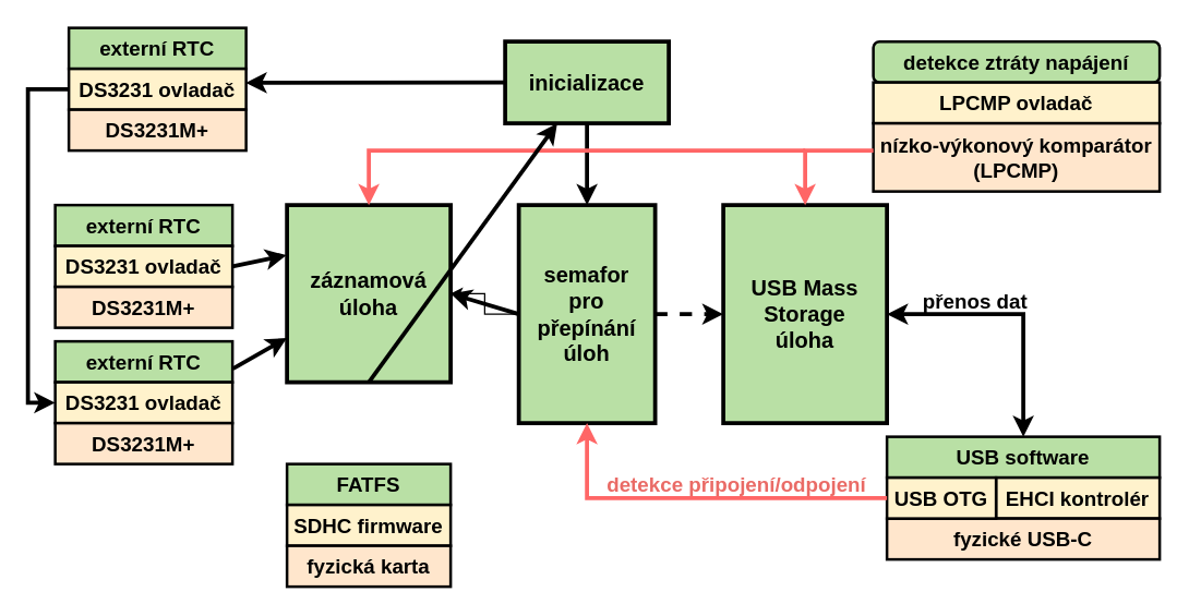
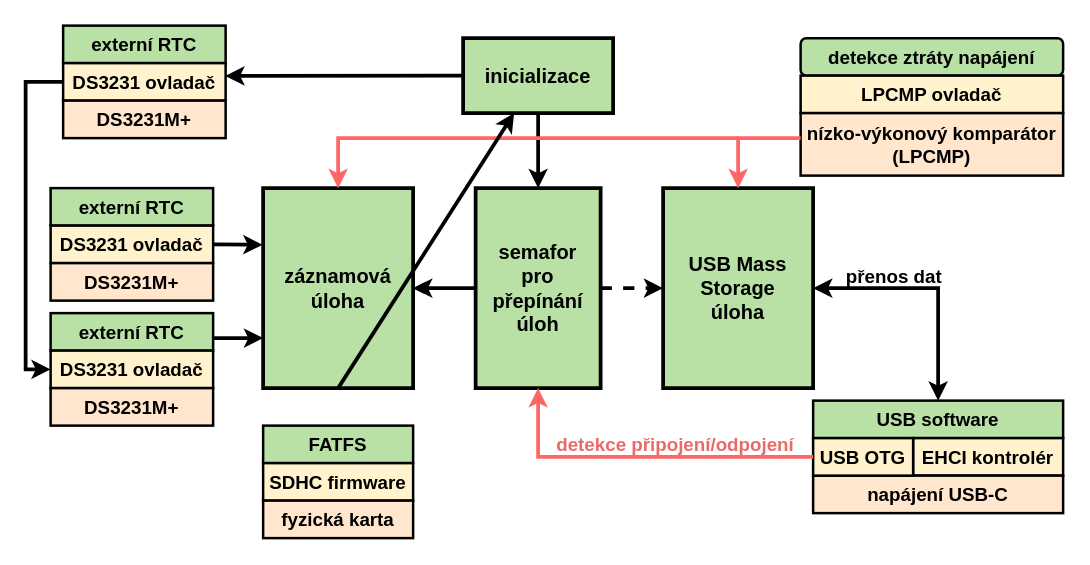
  <mxCell id="0" />
  <mxCell id="1" parent="0" />
  <mxCell id="2" value="&lt;b&gt;&lt;font style=&quot;font-size: 16px;&quot;&gt;inicializace&lt;/font&gt;&lt;/b&gt;" style="rounded=0;whiteSpace=wrap;html=1;strokeWidth=3;fillColor=#B9E0A5;" vertex="1" parent="1"><mxGeometry x="370" y="30" width="120" height="60" as="geometry" /></mxCell>
  <mxCell id="3" value="" style="edgeStyle=orthogonalEdgeStyle;rounded=0;orthogonalLoop=1;jettySize=auto;html=1;" edge="1" parent="1" source="4" target="6"><mxGeometry relative="1" as="geometry" /></mxCell>
  <mxCell id="4" value="&lt;b&gt;&lt;font style=&quot;font-size: 16px;&quot;&gt;semafor&lt;/font&gt;&lt;/b&gt;&lt;div&gt;&lt;b&gt;&lt;font style=&quot;font-size: 16px;&quot;&gt;pro&lt;/font&gt;&lt;/b&gt;&lt;/div&gt;&lt;div&gt;&lt;b&gt;&lt;font style=&quot;font-size: 16px;&quot;&gt;přepínání&lt;/font&gt;&lt;/b&gt;&lt;/div&gt;&lt;div&gt;&lt;b&gt;&lt;font style=&quot;font-size: 16px;&quot;&gt;úloh&lt;/font&gt;&lt;/b&gt;&lt;/div&gt;" style="rounded=0;whiteSpace=wrap;html=1;strokeWidth=3;fillColor=#B9E0A5;" vertex="1" parent="1"><mxGeometry x="380" y="150" width="100" height="160" as="geometry" /></mxCell>
  <mxCell id="5" value="" style="endArrow=classic;html=1;rounded=0;exitX=0.5;exitY=1;exitDx=0;exitDy=0;entryX=0.5;entryY=0;entryDx=0;entryDy=0;strokeWidth=3;" edge="1" parent="1" source="2" target="4"><mxGeometry width="50" height="50" relative="1" as="geometry"><mxPoint x="380" y="180" as="sourcePoint" /><mxPoint x="430" y="130" as="targetPoint" /></mxGeometry></mxCell>
- <mxCell id="6" value="&lt;b&gt;&lt;font style=&quot;font-size: 16px;&quot;&gt;záznamová&lt;/font&gt;&lt;/b&gt;&lt;div&gt;&lt;b&gt;&lt;font style=&quot;font-size: 16px;&quot;&gt;úloha&lt;/font&gt;&lt;/b&gt;&lt;/div&gt;" style="rounded=0;whiteSpace=wrap;html=1;strokeWidth=3;fillColor=#B9E0A5;" vertex="1" parent="1"><mxGeometry x="210" y="150" width="120" height="130" as="geometry" /></mxCell>
+ <mxCell id="6" value="&lt;b&gt;&lt;font style=&quot;font-size: 16px;&quot;&gt;záznamová&lt;/font&gt;&lt;/b&gt;&lt;div&gt;&lt;b&gt;&lt;font style=&quot;font-size: 16px;&quot;&gt;úloha&lt;/font&gt;&lt;/b&gt;&lt;/div&gt;" style="rounded=0;whiteSpace=wrap;html=1;strokeWidth=3;fillColor=#B9E0A5;" vertex="1" parent="1"><mxGeometry x="210" y="150" width="120" height="160" as="geometry" /></mxCell>
  <mxCell id="7" value="&lt;b&gt;&lt;font style=&quot;font-size: 16px;&quot;&gt;USB Mass&lt;/font&gt;&lt;/b&gt;&lt;div&gt;&lt;b&gt;&lt;font style=&quot;font-size: 16px;&quot;&gt;Storage&lt;br&gt;&lt;/font&gt;&lt;/b&gt;&lt;div&gt;&lt;b&gt;&lt;font style=&quot;font-size: 16px;&quot;&gt;úloha&lt;/font&gt;&lt;/b&gt;&lt;/div&gt;&lt;/div&gt;" style="rounded=0;whiteSpace=wrap;html=1;strokeWidth=3;fillColor=#B9E0A5;" vertex="1" parent="1"><mxGeometry x="530" y="150" width="120" height="160" as="geometry" /></mxCell>
  <mxCell id="8" value="" style="endArrow=classic;html=1;rounded=0;exitX=1;exitY=0.5;exitDx=0;exitDy=0;entryX=0;entryY=0.5;entryDx=0;entryDy=0;strokeWidth=3;dashed=1;" edge="1" parent="1" source="4" target="7"><mxGeometry width="50" height="50" relative="1" as="geometry"><mxPoint x="440" y="100" as="sourcePoint" /><mxPoint x="440" y="160" as="targetPoint" /></mxGeometry></mxCell>
  <mxCell id="9" value="" style="endArrow=classic;html=1;rounded=0;exitX=0;exitY=0.5;exitDx=0;exitDy=0;entryX=1;entryY=0.5;entryDx=0;entryDy=0;strokeWidth=3;" edge="1" parent="1" source="4" target="6"><mxGeometry width="50" height="50" relative="1" as="geometry"><mxPoint x="480" y="240" as="sourcePoint" /><mxPoint x="540" y="240" as="targetPoint" /></mxGeometry></mxCell>
  <mxCell id="10" value="&lt;b&gt;&lt;font style=&quot;font-size: 15px;&quot;&gt;detekce ztráty napájení&lt;/font&gt;&lt;/b&gt;" style="whiteSpace=wrap;html=1;strokeWidth=2;fillColor=#B9E0A5;rounded=1;" vertex="1" parent="1"><mxGeometry x="640" y="30" width="210" height="30" as="geometry" /></mxCell>
  <mxCell id="11" value="&lt;b&gt;&lt;font style=&quot;font-size: 15px;&quot;&gt;LPCMP ovladač&lt;/font&gt;&lt;/b&gt;" style="rounded=0;whiteSpace=wrap;html=1;strokeWidth=2;fillColor=#fff2cc;strokeColor=#000000;" vertex="1" parent="1"><mxGeometry x="640" y="60" width="210" height="30" as="geometry" /></mxCell>
  <mxCell id="12" value="&lt;b&gt;&lt;font style=&quot;font-size: 15px;&quot;&gt;nízko-výkonový komparátor&lt;/font&gt;&lt;/b&gt;&lt;div&gt;&lt;b&gt;&lt;font style=&quot;font-size: 15px;&quot;&gt;(LPCMP)&lt;/font&gt;&lt;/b&gt;&lt;/div&gt;" style="rounded=0;whiteSpace=wrap;html=1;strokeWidth=2;fillColor=#ffe6cc;strokeColor=#000000;" vertex="1" parent="1"><mxGeometry x="640" y="90" width="210" height="50" as="geometry" /></mxCell>
  <mxCell id="13" value="" style="endArrow=classic;html=1;rounded=0;entryX=0.5;entryY=0;entryDx=0;entryDy=0;strokeWidth=3;fillColor=#f8cecc;strokeColor=#FF6666;" edge="1" parent="1" target="7"><mxGeometry width="50" height="50" relative="1" as="geometry"><mxPoint x="640" y="110" as="sourcePoint" /><mxPoint x="450" y="120" as="targetPoint" /><Array as="points"><mxPoint x="590" y="110" /></Array></mxGeometry></mxCell>
  <mxCell id="14" value="" style="endArrow=classic;html=1;rounded=0;entryX=0.5;entryY=0;entryDx=0;entryDy=0;fillColor=#f8cecc;strokeColor=#FF6666;strokeWidth=3;" edge="1" parent="1" target="6"><mxGeometry width="50" height="50" relative="1" as="geometry"><mxPoint x="590" y="110" as="sourcePoint" /><mxPoint x="450" y="120" as="targetPoint" /><Array as="points"><mxPoint x="270" y="110" /></Array></mxGeometry></mxCell>
  <mxCell id="15" value="&lt;b&gt;&lt;font style=&quot;font-size: 15px;&quot;&gt;USB software&lt;/font&gt;&lt;/b&gt;" style="rounded=0;whiteSpace=wrap;html=1;strokeWidth=2;fillColor=#B9E0A5;strokeColor=#000000;" vertex="1" parent="1"><mxGeometry x="650" y="320" width="200" height="30" as="geometry" /></mxCell>
  <mxCell id="16" value="&lt;b&gt;&lt;font style=&quot;font-size: 15px;&quot;&gt;EHCI kontrolér&lt;/font&gt;&lt;/b&gt;" style="rounded=0;whiteSpace=wrap;html=1;strokeWidth=2;fillColor=#fff2cc;strokeColor=#000000;" vertex="1" parent="1"><mxGeometry x="730" y="350" width="120" height="30" as="geometry" /></mxCell>
- <mxCell id="17" value="&lt;b&gt;&lt;font style=&quot;font-size: 15px;&quot;&gt;fyzické USB-C&lt;/font&gt;&lt;/b&gt;" style="rounded=0;whiteSpace=wrap;html=1;strokeWidth=2;fillColor=#ffe6cc;strokeColor=#000000;" vertex="1" parent="1"><mxGeometry x="650" y="380" width="200" height="30" as="geometry" /></mxCell>
+ <mxCell id="17" value="&lt;b&gt;&lt;font style=&quot;font-size: 15px;&quot;&gt;napájení USB-C&lt;/font&gt;&lt;/b&gt;" style="rounded=0;whiteSpace=wrap;html=1;strokeWidth=2;fillColor=#ffe6cc;strokeColor=#000000;" vertex="1" parent="1"><mxGeometry x="650" y="380" width="200" height="30" as="geometry" /></mxCell>
  <mxCell id="18" value="&lt;b&gt;&lt;font style=&quot;font-size: 15px;&quot;&gt;USB OTG&lt;/font&gt;&lt;/b&gt;" style="rounded=0;whiteSpace=wrap;html=1;strokeWidth=2;fillColor=#fff2cc;strokeColor=#000000;" vertex="1" parent="1"><mxGeometry x="650" y="350" width="80" height="30" as="geometry" /></mxCell>
  <mxCell id="19" value="" style="endArrow=classic;startArrow=classic;html=1;rounded=0;exitX=0.5;exitY=0;exitDx=0;exitDy=0;entryX=1;entryY=0.5;entryDx=0;entryDy=0;strokeWidth=3;" edge="1" parent="1" source="15" target="7"><mxGeometry width="50" height="50" relative="1" as="geometry"><mxPoint x="510" y="260" as="sourcePoint" /><mxPoint x="560" y="210" as="targetPoint" /><Array as="points"><mxPoint x="750" y="230" /></Array></mxGeometry></mxCell>
  <mxCell id="20" value="&lt;b&gt;&lt;font style=&quot;font-size: 15px;&quot;&gt;přenos dat&lt;/font&gt;&lt;/b&gt;" style="text;html=1;align=center;verticalAlign=middle;whiteSpace=wrap;rounded=0;" vertex="1" parent="1"><mxGeometry x="660" y="210" width="110" height="20" as="geometry" /></mxCell>
  <mxCell id="21" value="" style="endArrow=classic;html=1;rounded=0;exitX=0;exitY=0.5;exitDx=0;exitDy=0;entryX=0.5;entryY=1;entryDx=0;entryDy=0;strokeWidth=3;fillColor=#f8cecc;strokeColor=#FF6666;" edge="1" parent="1" source="18" target="4"><mxGeometry width="50" height="50" relative="1" as="geometry"><mxPoint x="500" y="370" as="sourcePoint" /><mxPoint x="550" y="320" as="targetPoint" /><Array as="points"><mxPoint x="430" y="365" /></Array></mxGeometry></mxCell>
  <mxCell id="22" value="&lt;b&gt;&lt;font style=&quot;color: rgb(234, 107, 102); font-size: 15px;&quot;&gt;detekce připojení/odpojení&lt;/font&gt;&lt;/b&gt;" style="text;html=1;align=center;verticalAlign=middle;whiteSpace=wrap;rounded=0;" vertex="1" parent="1"><mxGeometry x="430" y="340" width="220" height="30" as="geometry" /></mxCell>
  <mxCell id="23" value="&lt;b&gt;&lt;font style=&quot;font-size: 15px;&quot;&gt;FATFS&lt;/font&gt;&lt;/b&gt;" style="rounded=0;whiteSpace=wrap;html=1;strokeWidth=2;fillColor=#B9E0A5;" vertex="1" parent="1"><mxGeometry x="210" y="340" width="120" height="30" as="geometry" /></mxCell>
  <mxCell id="24" value="&lt;b&gt;&lt;font style=&quot;font-size: 15px;&quot;&gt;SDHC firmware&lt;/font&gt;&lt;/b&gt;" style="rounded=0;whiteSpace=wrap;html=1;strokeWidth=2;fillColor=#fff2cc;strokeColor=#000000;" vertex="1" parent="1"><mxGeometry x="210" y="370" width="120" height="30" as="geometry" /></mxCell>
  <mxCell id="25" value="&lt;b&gt;&lt;font style=&quot;font-size: 15px;&quot;&gt;fyzická karta&lt;/font&gt;&lt;/b&gt;" style="rounded=0;whiteSpace=wrap;html=1;strokeWidth=2;fillColor=#ffe6cc;strokeColor=#000000;" vertex="1" parent="1"><mxGeometry x="210" y="400" width="120" height="30" as="geometry" /></mxCell>
  <mxCell id="26" value="" style="endArrow=classic;html=1;rounded=0;exitX=0.5;exitY=1;exitDx=0;exitDy=0;strokeWidth=3;" edge="1" parent="1" source="6" target="2"><mxGeometry width="50" height="50" relative="1" as="geometry"><mxPoint x="260" y="240" as="sourcePoint" /><mxPoint x="310" y="190" as="targetPoint" /></mxGeometry></mxCell>
  <mxCell id="27" value="&lt;b&gt;&lt;font style=&quot;font-size: 15px;&quot;&gt;externí RTC&lt;/font&gt;&lt;/b&gt;" style="rounded=0;whiteSpace=wrap;html=1;strokeWidth=2;fillColor=#B9E0A5;" vertex="1" parent="1"><mxGeometry x="50" y="20" width="130" height="30" as="geometry" /></mxCell>
  <mxCell id="28" value="&lt;b&gt;&lt;font style=&quot;font-size: 15px;&quot;&gt;DS3231 ovladač&lt;/font&gt;&lt;/b&gt;" style="rounded=0;whiteSpace=wrap;html=1;strokeWidth=2;fillColor=#fff2cc;strokeColor=#000000;" vertex="1" parent="1"><mxGeometry x="50" y="50" width="130" height="30" as="geometry" /></mxCell>
  <mxCell id="29" value="&lt;b&gt;&lt;font style=&quot;font-size: 15px;&quot;&gt;DS3231M+&lt;/font&gt;&lt;/b&gt;" style="rounded=0;whiteSpace=wrap;html=1;strokeWidth=2;fillColor=#ffe6cc;strokeColor=#000000;" vertex="1" parent="1"><mxGeometry x="50" y="80" width="130" height="30" as="geometry" /></mxCell>
  <mxCell id="30" value="" style="endArrow=classic;html=1;rounded=0;entryX=0.998;entryY=0.341;entryDx=0;entryDy=0;exitX=0;exitY=0.5;exitDx=0;exitDy=0;strokeWidth=3;entryPerimeter=0;" edge="1" parent="1" source="2" target="28"><mxGeometry width="50" height="50" relative="1" as="geometry"><mxPoint x="260" y="270" as="sourcePoint" /><mxPoint x="310" y="220" as="targetPoint" /></mxGeometry></mxCell>
  <mxCell id="31" value="&lt;b&gt;&lt;font style=&quot;font-size: 15px;&quot;&gt;externí RTC&lt;/font&gt;&lt;/b&gt;" style="rounded=0;whiteSpace=wrap;html=1;strokeWidth=2;fillColor=#B9E0A5;" vertex="1" parent="1"><mxGeometry x="40" y="150" width="130" height="30" as="geometry" /></mxCell>
  <mxCell id="32" value="&lt;b&gt;&lt;font style=&quot;font-size: 15px;&quot;&gt;DS3231 ovladač&lt;/font&gt;&lt;/b&gt;" style="rounded=0;whiteSpace=wrap;html=1;strokeWidth=2;fillColor=#fff2cc;strokeColor=#000000;" vertex="1" parent="1"><mxGeometry x="40" y="180" width="130" height="30" as="geometry" /></mxCell>
  <mxCell id="33" value="&lt;b&gt;&lt;font style=&quot;font-size: 15px;&quot;&gt;DS3231M+&lt;/font&gt;&lt;/b&gt;" style="rounded=0;whiteSpace=wrap;html=1;strokeWidth=2;fillColor=#ffe6cc;strokeColor=#000000;" vertex="1" parent="1"><mxGeometry x="40" y="210" width="130" height="30" as="geometry" /></mxCell>
  <mxCell id="34" value="" style="endArrow=classic;html=1;rounded=0;exitX=1;exitY=0.5;exitDx=0;exitDy=0;entryX=-0.004;entryY=0.283;entryDx=0;entryDy=0;entryPerimeter=0;strokeWidth=3;" edge="1" parent="1" source="32" target="6"><mxGeometry width="50" height="50" relative="1" as="geometry"><mxPoint x="260" y="270" as="sourcePoint" /><mxPoint x="210" y="220" as="targetPoint" /></mxGeometry></mxCell>
  <mxCell id="35" value="&lt;b&gt;&lt;font style=&quot;font-size: 15px;&quot;&gt;externí RTC&lt;/font&gt;&lt;/b&gt;" style="rounded=0;whiteSpace=wrap;html=1;strokeWidth=2;fillColor=#B9E0A5;" vertex="1" parent="1"><mxGeometry x="40" y="250" width="130" height="30" as="geometry" /></mxCell>
  <mxCell id="36" value="&lt;b&gt;&lt;font style=&quot;font-size: 15px;&quot;&gt;DS3231 ovladač&lt;/font&gt;&lt;/b&gt;" style="rounded=0;whiteSpace=wrap;html=1;strokeWidth=2;fillColor=#fff2cc;strokeColor=#000000;" vertex="1" parent="1"><mxGeometry x="40" y="280" width="130" height="30" as="geometry" /></mxCell>
  <mxCell id="37" value="&lt;b&gt;&lt;font style=&quot;font-size: 15px;&quot;&gt;DS3231M+&lt;/font&gt;&lt;/b&gt;" style="rounded=0;whiteSpace=wrap;html=1;strokeWidth=2;fillColor=#ffe6cc;strokeColor=#000000;" vertex="1" parent="1"><mxGeometry x="40" y="310" width="130" height="30" as="geometry" /></mxCell>
  <mxCell id="38" value="" style="endArrow=classic;html=1;rounded=0;entryX=0;entryY=0.75;entryDx=0;entryDy=0;exitX=1.003;exitY=0.667;exitDx=0;exitDy=0;exitPerimeter=0;strokeWidth=3;" edge="1" parent="1" source="35" target="6"><mxGeometry width="50" height="50" relative="1" as="geometry"><mxPoint x="85" y="400" as="sourcePoint" /><mxPoint x="135" y="350" as="targetPoint" /></mxGeometry></mxCell>
  <mxCell id="39" value="" style="endArrow=classic;html=1;rounded=0;exitX=0;exitY=0.5;exitDx=0;exitDy=0;entryX=0;entryY=0.5;entryDx=0;entryDy=0;strokeWidth=3;" edge="1" parent="1" source="28" target="36"><mxGeometry width="50" height="50" relative="1" as="geometry"><mxPoint x="0" y="240" as="sourcePoint" /><mxPoint x="50" y="190" as="targetPoint" /><Array as="points"><mxPoint x="20" y="65" /><mxPoint x="20" y="295" /></Array></mxGeometry></mxCell>
